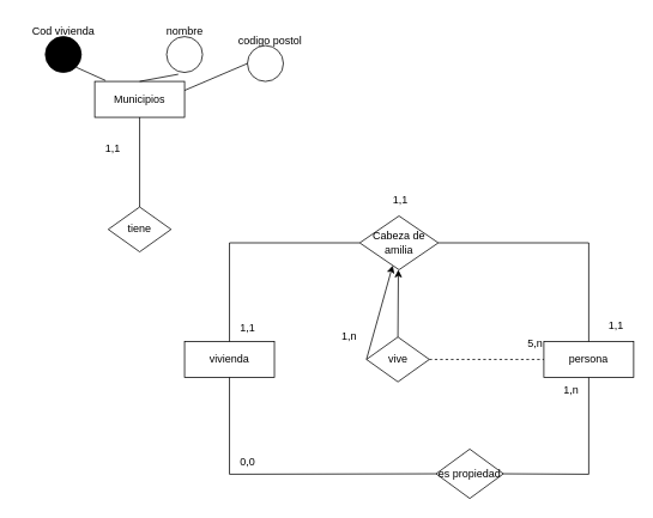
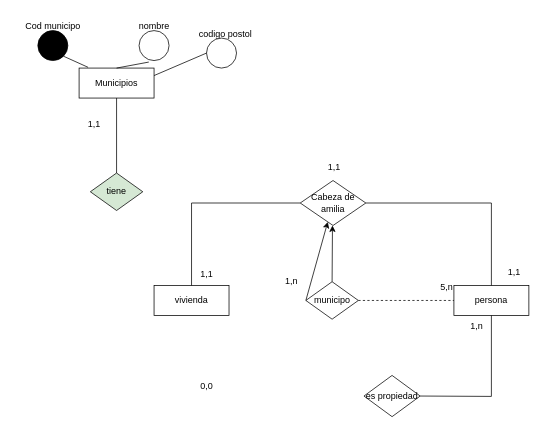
  <mxCell id="0" />
  <mxCell id="1" parent="0" />
  <mxCell id="2" value="persona" style="whiteSpace=wrap;html=1;" vertex="1" parent="1"><mxGeometry x="605" y="380" width="100" height="40" as="geometry" /></mxCell>
  <mxCell id="3" value="vivienda" style="whiteSpace=wrap;html=1;" vertex="1" parent="1"><mxGeometry x="205" y="380" width="100" height="40" as="geometry" /></mxCell>
  <mxCell id="4" value="Municipios" style="whiteSpace=wrap;html=1;" vertex="1" parent="1"><mxGeometry x="105" y="90" width="100" height="40" as="geometry" /></mxCell>
- <mxCell id="5" value="tiene" style="rhombus;whiteSpace=wrap;html=1;" vertex="1" parent="1"><mxGeometry x="120" y="230" width="70" height="50" as="geometry" /></mxCell>
+ <mxCell id="5" value="tiene" style="rhombus;whiteSpace=wrap;html=1;fillColor=#d5e8d4;" vertex="1" parent="1"><mxGeometry x="120" y="230" width="70" height="50" as="geometry" /></mxCell>
  <mxCell id="6" value="1,1" style="text;html=1;align=center;verticalAlign=middle;resizable=0;points=[];autosize=1;strokeColor=none;fillColor=none;" vertex="1" parent="1"><mxGeometry x="105" y="150" width="40" height="30" as="geometry" /></mxCell>
- <mxCell id="7" value="vive" style="rhombus;whiteSpace=wrap;html=1;" vertex="1" parent="1"><mxGeometry x="407.5" y="375" width="70" height="50" as="geometry" /></mxCell>
+ <mxCell id="7" value="municipo" style="rhombus;whiteSpace=wrap;html=1;" vertex="1" parent="1"><mxGeometry x="407.5" y="375" width="70" height="50" as="geometry" /></mxCell>
  <mxCell id="8" value="es propiedad" style="rhombus;whiteSpace=wrap;html=1;" vertex="1" parent="1"><mxGeometry x="485" y="500" width="75" height="55" as="geometry" /></mxCell>
  <mxCell id="9" value="" style="endArrow=none;html=1;rounded=0;exitX=0.5;exitY=1;exitDx=0;exitDy=0;entryX=0.5;entryY=0;entryDx=0;entryDy=0;" edge="1" parent="1" source="4" target="5"><mxGeometry width="50" height="50" relative="1" as="geometry"><mxPoint x="155" y="220" as="sourcePoint" /><mxPoint x="205" y="170" as="targetPoint" /></mxGeometry></mxCell>
  <mxCell id="10" value="" style="endArrow=none;html=1;rounded=0;entryX=0;entryY=0.5;entryDx=0;entryDy=0;exitX=1;exitY=0.5;exitDx=0;exitDy=0;dashed=1;" edge="1" parent="1" source="7" target="2"><mxGeometry width="50" height="50" relative="1" as="geometry"><mxPoint x="525" y="450" as="sourcePoint" /><mxPoint x="575" y="400" as="targetPoint" /></mxGeometry></mxCell>
  <mxCell id="11" value="" style="endArrow=classic;html=1;rounded=0;exitX=0;exitY=0.5;exitDx=0;exitDy=0;" edge="1" parent="1" source="7" target="28"><mxGeometry width="50" height="50" relative="1" as="geometry"><mxPoint x="335" y="400" as="sourcePoint" /><mxPoint x="385" y="350" as="targetPoint" /></mxGeometry></mxCell>
- <mxCell id="12" value="Cod vivienda" style="text;html=1;align=center;verticalAlign=middle;resizable=0;points=[];autosize=1;strokeColor=none;fillColor=none;" vertex="1" parent="1"><mxGeometry x="20" y="20" width="100" height="30" as="geometry" /></mxCell>
+ <mxCell id="12" value="Cod municipo" style="text;html=1;align=center;verticalAlign=middle;resizable=0;points=[];autosize=1;strokeColor=none;fillColor=none;" vertex="1" parent="1"><mxGeometry x="20" y="20" width="100" height="30" as="geometry" /></mxCell>
  <mxCell id="13" value="nombre" style="text;html=1;align=center;verticalAlign=middle;resizable=0;points=[];autosize=1;strokeColor=none;fillColor=none;" vertex="1" parent="1"><mxGeometry x="175" y="20" width="60" height="30" as="geometry" /></mxCell>
  <mxCell id="14" value="" style="ellipse;whiteSpace=wrap;html=1;aspect=fixed;fillColor=#000000;" vertex="1" parent="1"><mxGeometry x="50" y="40" width="40" height="40" as="geometry" /></mxCell>
  <mxCell id="15" value="" style="ellipse;whiteSpace=wrap;html=1;aspect=fixed;" vertex="1" parent="1"><mxGeometry x="185" y="40" width="40" height="40" as="geometry" /></mxCell>
  <mxCell id="16" value="" style="endArrow=none;html=1;rounded=0;exitX=1;exitY=1;exitDx=0;exitDy=0;entryX=0.12;entryY=-0.025;entryDx=0;entryDy=0;entryPerimeter=0;" edge="1" parent="1" source="14" target="4"><mxGeometry width="50" height="50" relative="1" as="geometry"><mxPoint x="75" y="90" as="sourcePoint" /><mxPoint x="125" y="90" as="targetPoint" /></mxGeometry></mxCell>
  <mxCell id="17" value="" style="endArrow=none;html=1;rounded=0;exitX=0.5;exitY=0;exitDx=0;exitDy=0;entryX=0.325;entryY=1.05;entryDx=0;entryDy=0;entryPerimeter=0;" edge="1" parent="1" source="4" target="15"><mxGeometry width="50" height="50" relative="1" as="geometry"><mxPoint x="135" y="80" as="sourcePoint" /><mxPoint x="185" y="30" as="targetPoint" /></mxGeometry></mxCell>
  <mxCell id="18" value="codigo postol" style="text;html=1;align=center;verticalAlign=middle;resizable=0;points=[];autosize=1;strokeColor=none;fillColor=none;" vertex="1" parent="1"><mxGeometry x="255" y="30" width="90" height="30" as="geometry" /></mxCell>
  <mxCell id="19" value="" style="ellipse;whiteSpace=wrap;html=1;aspect=fixed;" vertex="1" parent="1"><mxGeometry x="275" y="50" width="40" height="40" as="geometry" /></mxCell>
  <mxCell id="20" value="" style="endArrow=none;html=1;rounded=0;entryX=0;entryY=0.5;entryDx=0;entryDy=0;exitX=1;exitY=0.25;exitDx=0;exitDy=0;" edge="1" parent="1" source="4" target="19"><mxGeometry width="50" height="50" relative="1" as="geometry"><mxPoint x="225" y="140" as="sourcePoint" /><mxPoint x="275" y="90" as="targetPoint" /></mxGeometry></mxCell>
- <mxCell id="21" value="" style="endArrow=none;html=1;rounded=0;entryX=0;entryY=0.5;entryDx=0;entryDy=0;exitX=0.5;exitY=1;exitDx=0;exitDy=0;" edge="1" parent="1" source="3" target="8"><mxGeometry width="50" height="50" relative="1" as="geometry"><mxPoint x="265" y="590" as="sourcePoint" /><mxPoint x="315" y="540" as="targetPoint" /><Array as="points"><mxPoint x="255" y="528" /></Array></mxGeometry></mxCell>
  <mxCell id="22" value="" style="endArrow=none;html=1;rounded=0;exitX=1;exitY=0.5;exitDx=0;exitDy=0;entryX=0.5;entryY=1;entryDx=0;entryDy=0;" edge="1" parent="1" source="8" target="2"><mxGeometry width="50" height="50" relative="1" as="geometry"><mxPoint x="485" y="550" as="sourcePoint" /><mxPoint x="535" y="500" as="targetPoint" /><Array as="points"><mxPoint x="655" y="528" /></Array></mxGeometry></mxCell>
  <mxCell id="23" value="5,n" style="text;html=1;align=center;verticalAlign=middle;resizable=0;points=[];autosize=1;strokeColor=none;fillColor=none;" vertex="1" parent="1"><mxGeometry x="575" y="368" width="40" height="30" as="geometry" /></mxCell>
  <mxCell id="24" value="1,n" style="text;html=1;align=center;verticalAlign=middle;resizable=0;points=[];autosize=1;strokeColor=none;fillColor=none;" vertex="1" parent="1"><mxGeometry x="367.5" y="360" width="40" height="30" as="geometry" /></mxCell>
  <mxCell id="25" value="0,0" style="text;html=1;align=center;verticalAlign=middle;resizable=0;points=[];autosize=1;strokeColor=none;fillColor=none;" vertex="1" parent="1"><mxGeometry x="255" y="500" width="40" height="30" as="geometry" /></mxCell>
  <mxCell id="26" value="1,n" style="text;html=1;align=center;verticalAlign=middle;resizable=0;points=[];autosize=1;strokeColor=none;fillColor=none;" vertex="1" parent="1"><mxGeometry x="615" y="420" width="40" height="30" as="geometry" /></mxCell>
  <mxCell id="27" value="" style="endArrow=classic;html=1;rounded=0;exitX=0.5;exitY=0;exitDx=0;exitDy=0;" edge="1" parent="1" source="7"><mxGeometry width="50" height="50" relative="1" as="geometry"><mxPoint x="425" y="370" as="sourcePoint" /><mxPoint x="443" y="300" as="targetPoint" /></mxGeometry></mxCell>
  <mxCell id="28" value="Cabeza de amilia" style="rhombus;whiteSpace=wrap;html=1;" vertex="1" parent="1"><mxGeometry x="400" y="240" width="87.5" height="60" as="geometry" /></mxCell>
  <mxCell id="29" value="" style="endArrow=none;html=1;rounded=0;entryX=0;entryY=0.5;entryDx=0;entryDy=0;exitX=0.5;exitY=0;exitDx=0;exitDy=0;" edge="1" parent="1" source="3" target="28"><mxGeometry width="50" height="50" relative="1" as="geometry"><mxPoint x="325" y="310" as="sourcePoint" /><mxPoint x="375" y="260" as="targetPoint" /><Array as="points"><mxPoint x="255" y="270" /></Array></mxGeometry></mxCell>
  <mxCell id="30" value="" style="endArrow=none;html=1;rounded=0;entryX=0.5;entryY=0;entryDx=0;entryDy=0;exitX=1;exitY=0.5;exitDx=0;exitDy=0;" edge="1" parent="1" source="28" target="2"><mxGeometry width="50" height="50" relative="1" as="geometry"><mxPoint x="522.5" y="340" as="sourcePoint" /><mxPoint x="667.5" y="230" as="targetPoint" /><Array as="points"><mxPoint x="655" y="270" /></Array></mxGeometry></mxCell>
  <mxCell id="31" value="1,1" style="text;html=1;align=center;verticalAlign=middle;resizable=0;points=[];autosize=1;strokeColor=none;fillColor=none;" vertex="1" parent="1"><mxGeometry x="665" y="348" width="40" height="30" as="geometry" /></mxCell>
  <mxCell id="32" value="1,1" style="text;html=1;align=center;verticalAlign=middle;resizable=0;points=[];autosize=1;strokeColor=none;fillColor=none;" vertex="1" parent="1"><mxGeometry x="425" y="208" width="40" height="30" as="geometry" /></mxCell>
  <mxCell id="33" value="1,1" style="text;html=1;align=center;verticalAlign=middle;resizable=0;points=[];autosize=1;strokeColor=none;fillColor=none;" vertex="1" parent="1"><mxGeometry x="255" y="350" width="40" height="30" as="geometry" /></mxCell>
